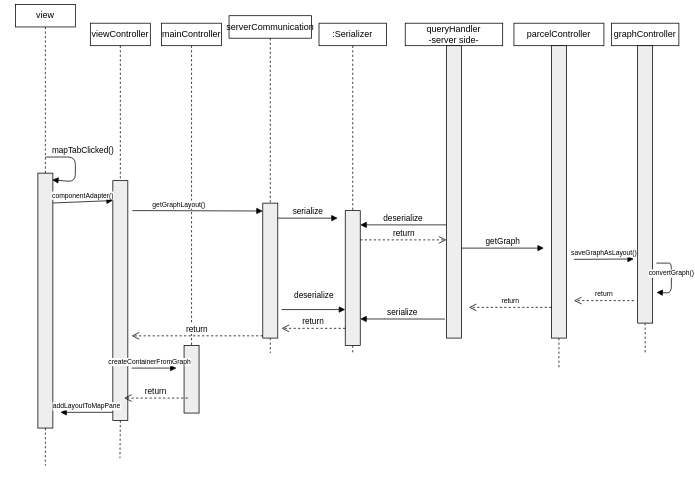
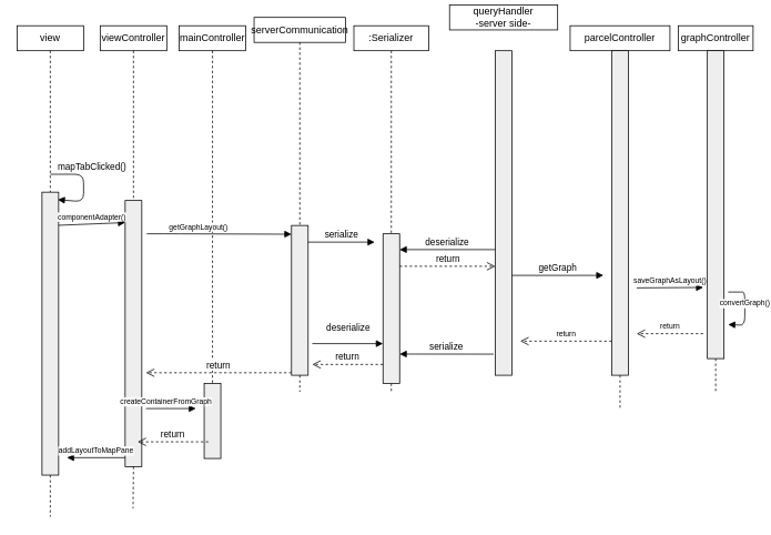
  <mxCell id="0" />
  <mxCell id="1" parent="0" />
  <mxCell id="2" value="parcelController" style="shape=rect;html=1;whiteSpace=wrap;align=center;" parent="1" vertex="1"><mxGeometry x="685" y="30" width="120" height="30" as="geometry" /></mxCell>
  <mxCell id="3" value="" style="edgeStyle=none;html=1;dashed=1;endArrow=none;align=center;verticalAlign=bottom;exitX=0.5;exitY=1;" parent="1" source="11" edge="1"><mxGeometry x="1" relative="1" as="geometry"><mxPoint x="745" y="490" as="targetPoint" /></mxGeometry></mxCell>
  <mxCell id="4" value=":Serializer" style="shape=rect;html=1;whiteSpace=wrap;align=center;" parent="1" vertex="1"><mxGeometry x="425" y="30" width="90" height="30" as="geometry" /></mxCell>
  <mxCell id="5" value="" style="edgeStyle=none;html=1;dashed=1;endArrow=none;align=center;verticalAlign=bottom;exitX=0.5;exitY=1;" parent="1" source="9" edge="1"><mxGeometry x="1" relative="1" as="geometry"><mxPoint x="470" y="470" as="targetPoint" /></mxGeometry></mxCell>
- <mxCell id="6" value="view" style="shape=rect;html=1;whiteSpace=wrap;align=center;" parent="1" vertex="1"><mxGeometry x="20" y="5" width="80" height="30" as="geometry" /></mxCell>
+ <mxCell id="6" value="view" style="shape=rect;html=1;whiteSpace=wrap;align=center;" parent="1" vertex="1"><mxGeometry x="20" y="30" width="80" height="30" as="geometry" /></mxCell>
  <mxCell id="7" value="" style="edgeStyle=none;html=1;dashed=1;endArrow=none;" parent="1" source="6" target="8" edge="1"><mxGeometry relative="1" as="geometry" /></mxCell>
  <mxCell id="8" value="" style="shape=rect;html=1;fillColor=#eeeeee;" parent="1" vertex="1"><mxGeometry x="50" y="230" width="20" height="340" as="geometry" /></mxCell>
  <mxCell id="9" value="" style="shape=rect;html=1;fillColor=#eeeeee;" parent="1" vertex="1"><mxGeometry x="460" y="280" width="20" height="180" as="geometry" /></mxCell>
  <mxCell id="10" value="" style="edgeStyle=none;html=1;dashed=1;endArrow=none;align=center;verticalAlign=bottom;exitX=0.5;exitY=1;" parent="1" source="4" target="9" edge="1"><mxGeometry x="1" relative="1" as="geometry"><mxPoint x="660" y="420" as="targetPoint" /><mxPoint x="660" y="60" as="sourcePoint" /></mxGeometry></mxCell>
  <mxCell id="11" value="" style="shape=rect;html=1;fillColor=#eeeeee;" parent="1" vertex="1"><mxGeometry x="735" y="60" width="20" height="390" as="geometry" /></mxCell>
  <mxCell id="12" value="" style="edgeStyle=none;html=1;dashed=1;endArrow=none;align=center;verticalAlign=bottom;exitX=0.5;exitY=1;" parent="1" source="2" target="11" edge="1"><mxGeometry x="1" relative="1" as="geometry"><mxPoint x="745" y="420" as="targetPoint" /><mxPoint x="745" y="60" as="sourcePoint" /></mxGeometry></mxCell>
  <mxCell id="13" value="mapTabClicked()" style="html=1;verticalAlign=bottom;endArrow=block;" parent="1" edge="1"><mxGeometry x="-0.229" y="10" width="80" relative="1" as="geometry"><mxPoint x="60" y="208.5" as="sourcePoint" /><mxPoint x="69" y="239" as="targetPoint" /><Array as="points"><mxPoint x="100" y="208.5" /><mxPoint x="100" y="241.5" /></Array><mxPoint as="offset" /></mxGeometry></mxCell>
  <mxCell id="14" value="viewController" style="shape=rect;html=1;whiteSpace=wrap;align=center;" parent="1" vertex="1"><mxGeometry x="120" y="30" width="80" height="30" as="geometry" /></mxCell>
  <mxCell id="15" value="" style="edgeStyle=none;html=1;dashed=1;endArrow=none;" parent="1" source="16" edge="1"><mxGeometry relative="1" as="geometry"><mxPoint x="160" y="500" as="targetPoint" /></mxGeometry></mxCell>
  <mxCell id="16" value="" style="shape=rect;html=1;fillColor=#eeeeee;" parent="1" vertex="1"><mxGeometry x="150" y="240" width="20" height="320" as="geometry" /></mxCell>
  <mxCell id="17" value="" style="edgeStyle=none;html=1;dashed=1;endArrow=none;" parent="1" source="14" target="16" edge="1"><mxGeometry relative="1" as="geometry"><mxPoint x="160" y="60" as="sourcePoint" /><mxPoint x="160" y="500" as="targetPoint" /></mxGeometry></mxCell>
  <mxCell id="18" value="" style="endArrow=none;dashed=1;html=1;fontSize=9;exitX=0.5;exitY=1;exitDx=0;exitDy=0;" parent="1" source="8" edge="1"><mxGeometry width="50" height="50" relative="1" as="geometry"><mxPoint x="155" y="460" as="sourcePoint" /><mxPoint x="60" y="620" as="targetPoint" /></mxGeometry></mxCell>
  <mxCell id="19" value="graphController" style="shape=rect;html=1;whiteSpace=wrap;align=center;" parent="1" vertex="1"><mxGeometry x="815" y="30" width="90" height="30" as="geometry" /></mxCell>
  <mxCell id="20" value="" style="edgeStyle=none;html=1;dashed=1;endArrow=none;align=center;verticalAlign=bottom;exitX=0.5;exitY=1;" parent="1" source="21" edge="1"><mxGeometry x="1" relative="1" as="geometry"><mxPoint x="860" y="470" as="targetPoint" /></mxGeometry></mxCell>
  <mxCell id="21" value="" style="shape=rect;html=1;fillColor=#eeeeee;" parent="1" vertex="1"><mxGeometry x="850" y="60" width="20" height="370" as="geometry" /></mxCell>
  <mxCell id="22" value="" style="edgeStyle=none;html=1;dashed=1;endArrow=none;align=center;verticalAlign=bottom;exitX=0.5;exitY=1;" parent="1" source="19" target="21" edge="1"><mxGeometry x="1" relative="1" as="geometry"><mxPoint x="860" y="420" as="targetPoint" /><mxPoint x="860" y="60" as="sourcePoint" /></mxGeometry></mxCell>
  <mxCell id="23" value="mainController" style="shape=rect;html=1;whiteSpace=wrap;align=center;" parent="1" vertex="1"><mxGeometry x="215" y="30" width="80" height="30" as="geometry" /></mxCell>
  <mxCell id="24" value="" style="edgeStyle=none;html=1;dashed=1;endArrow=none;" parent="1" source="25" edge="1"><mxGeometry relative="1" as="geometry"><mxPoint x="255" y="500" as="targetPoint" /></mxGeometry></mxCell>
  <mxCell id="25" value="" style="shape=rect;html=1;fillColor=#eeeeee;" parent="1" vertex="1"><mxGeometry x="245" y="460" width="20" height="90" as="geometry" /></mxCell>
  <mxCell id="26" value="" style="edgeStyle=none;html=1;dashed=1;endArrow=none;" parent="1" source="23" target="25" edge="1"><mxGeometry relative="1" as="geometry"><mxPoint x="255" y="60" as="sourcePoint" /><mxPoint x="255" y="500" as="targetPoint" /></mxGeometry></mxCell>
  <mxCell id="27" value="componentAdapter()" style="html=1;verticalAlign=bottom;endArrow=block;fontSize=9;entryX=0;entryY=0.083;entryDx=0;entryDy=0;entryPerimeter=0;exitX=1;exitY=0.117;exitDx=0;exitDy=0;exitPerimeter=0;" parent="1" source="8" target="16" edge="1"><mxGeometry width="80" relative="1" as="geometry"><mxPoint x="75" y="259" as="sourcePoint" /><mxPoint x="505" y="280" as="targetPoint" /></mxGeometry></mxCell>
  <mxCell id="28" value="createContainerFromGraph" style="html=1;verticalAlign=bottom;endArrow=block;fontSize=9;" parent="1" edge="1"><mxGeometry x="-0.2" width="80" relative="1" as="geometry"><mxPoint x="175" y="490" as="sourcePoint" /><mxPoint x="235" y="490" as="targetPoint" /><Array as="points" /><mxPoint as="offset" /></mxGeometry></mxCell>
  <mxCell id="29" value="getGraphLayout()" style="html=1;verticalAlign=bottom;endArrow=block;fontSize=9;" parent="1" edge="1"><mxGeometry x="-0.286" width="80" relative="1" as="geometry"><mxPoint x="176" y="280" as="sourcePoint" /><mxPoint x="350" y="280.5" as="targetPoint" /><Array as="points"><mxPoint x="206" y="280" /></Array><mxPoint as="offset" /></mxGeometry></mxCell>
  <mxCell id="30" value="saveGraphAsLayout()" style="html=1;verticalAlign=bottom;endArrow=block;fontSize=9;" parent="1" edge="1"><mxGeometry width="80" relative="1" as="geometry"><mxPoint x="765" y="345" as="sourcePoint" /><mxPoint x="845" y="344.5" as="targetPoint" /><mxPoint as="offset" /></mxGeometry></mxCell>
  <mxCell id="31" value="convertGraph()" style="html=1;verticalAlign=bottom;endArrow=block;fontSize=9;" parent="1" edge="1"><mxGeometry x="0.05" width="80" relative="1" as="geometry"><mxPoint x="875" y="350" as="sourcePoint" /><mxPoint x="875" y="389" as="targetPoint" /><Array as="points"><mxPoint x="885" y="350" /><mxPoint x="895" y="350" /><mxPoint x="895" y="390" /></Array><mxPoint as="offset" /></mxGeometry></mxCell>
  <mxCell id="32" value="return" style="html=1;verticalAlign=bottom;endArrow=open;dashed=1;endSize=8;fontSize=9;" parent="1" edge="1"><mxGeometry relative="1" as="geometry"><mxPoint x="845" y="400" as="sourcePoint" /><mxPoint x="765" y="400" as="targetPoint" /></mxGeometry></mxCell>
  <mxCell id="33" value="addLayoutToMapPane" style="html=1;verticalAlign=bottom;endArrow=block;fontSize=9;" parent="1" edge="1"><mxGeometry width="80" relative="1" as="geometry"><mxPoint x="150" y="549" as="sourcePoint" /><mxPoint x="80" y="549" as="targetPoint" /></mxGeometry></mxCell>
  <mxCell id="34" value="serverCommunication" style="shape=rect;html=1;whiteSpace=wrap;align=center;" vertex="1" parent="1"><mxGeometry x="305" y="20" width="110" height="30" as="geometry" /></mxCell>
  <mxCell id="35" value="" style="edgeStyle=none;html=1;dashed=1;endArrow=none;align=center;verticalAlign=bottom;exitX=0.5;exitY=1;" edge="1" parent="1" source="36"><mxGeometry x="1" relative="1" as="geometry"><mxPoint x="360" y="470" as="targetPoint" /><Array as="points"><mxPoint x="360" y="370" /></Array></mxGeometry></mxCell>
  <mxCell id="36" value="" style="shape=rect;html=1;fillColor=#eeeeee;" vertex="1" parent="1"><mxGeometry x="350" y="270" width="20" height="180" as="geometry" /></mxCell>
  <mxCell id="37" value="" style="edgeStyle=none;html=1;dashed=1;endArrow=none;align=center;verticalAlign=bottom;exitX=0.5;exitY=1;" edge="1" parent="1" source="34" target="36"><mxGeometry x="1" relative="1" as="geometry"><mxPoint x="550" y="420" as="targetPoint" /><mxPoint x="550" y="60" as="sourcePoint" /></mxGeometry></mxCell>
  <mxCell id="38" value="serialize" style="html=1;verticalAlign=bottom;endArrow=block;" edge="1" parent="1"><mxGeometry width="80" relative="1" as="geometry"><mxPoint x="370" y="290" as="sourcePoint" /><mxPoint x="450" y="290" as="targetPoint" /></mxGeometry></mxCell>
- <mxCell id="39" value="queryHandler&lt;br&gt;-server side-" style="shape=rect;html=1;whiteSpace=wrap;align=center;" vertex="1" parent="1"><mxGeometry x="540" y="30" width="130" height="30" as="geometry" /></mxCell>
+ <mxCell id="39" value="queryHandler&lt;br&gt;-server side-" style="shape=rect;html=1;whiteSpace=wrap;align=center;" vertex="1" parent="1"><mxGeometry x="540" y="5" width="130" height="30" as="geometry" /></mxCell>
  <mxCell id="40" value="" style="shape=rect;html=1;fillColor=#eeeeee;" vertex="1" parent="1"><mxGeometry x="595" y="60" width="20" height="390" as="geometry" /></mxCell>
  <mxCell id="41" value="deserialize" style="html=1;verticalAlign=bottom;endArrow=block;" edge="1" parent="1"><mxGeometry width="80" relative="1" as="geometry"><mxPoint x="595" y="299" as="sourcePoint" /><mxPoint x="480" y="299" as="targetPoint" /></mxGeometry></mxCell>
  <mxCell id="42" value="return" style="html=1;verticalAlign=bottom;endArrow=open;dashed=1;endSize=8;" edge="1" parent="1"><mxGeometry relative="1" as="geometry"><mxPoint x="480" y="319" as="sourcePoint" /><mxPoint x="595" y="319" as="targetPoint" /></mxGeometry></mxCell>
  <mxCell id="43" value="serialize" style="html=1;verticalAlign=bottom;endArrow=block;exitX=-0.1;exitY=0.555;exitDx=0;exitDy=0;exitPerimeter=0;" edge="1" parent="1"><mxGeometry width="80" relative="1" as="geometry"><mxPoint x="593" y="424.6" as="sourcePoint" /><mxPoint x="480" y="424.5" as="targetPoint" /></mxGeometry></mxCell>
  <mxCell id="44" value="getGraph" style="html=1;verticalAlign=bottom;endArrow=block;" edge="1" parent="1"><mxGeometry width="80" relative="1" as="geometry"><mxPoint x="615" y="330" as="sourcePoint" /><mxPoint x="725" y="330" as="targetPoint" /></mxGeometry></mxCell>
  <mxCell id="45" value="return" style="html=1;verticalAlign=bottom;endArrow=open;dashed=1;endSize=8;fontSize=9;" edge="1" parent="1"><mxGeometry relative="1" as="geometry"><mxPoint x="735" y="409" as="sourcePoint" /><mxPoint x="625" y="409" as="targetPoint" /></mxGeometry></mxCell>
  <mxCell id="46" value="return" style="html=1;verticalAlign=bottom;endArrow=open;dashed=1;endSize=8;" edge="1" parent="1"><mxGeometry relative="1" as="geometry"><mxPoint x="460" y="437" as="sourcePoint" /><mxPoint x="375" y="437" as="targetPoint" /></mxGeometry></mxCell>
  <mxCell id="47" value="deserialize" style="html=1;verticalAlign=bottom;endArrow=block;" edge="1" parent="1"><mxGeometry y="10" width="80" relative="1" as="geometry"><mxPoint x="375" y="412" as="sourcePoint" /><mxPoint x="460" y="412" as="targetPoint" /><mxPoint as="offset" /></mxGeometry></mxCell>
  <mxCell id="48" value="return" style="html=1;verticalAlign=bottom;endArrow=open;dashed=1;endSize=8;" edge="1" parent="1"><mxGeometry relative="1" as="geometry"><mxPoint x="350" y="447" as="sourcePoint" /><mxPoint x="175" y="447" as="targetPoint" /></mxGeometry></mxCell>
  <mxCell id="49" value="" style="endArrow=none;dashed=1;html=1;fontSize=9;exitX=0.5;exitY=1;exitDx=0;exitDy=0;" edge="1" parent="1" source="16"><mxGeometry width="50" height="50" relative="1" as="geometry"><mxPoint x="159.5" y="550" as="sourcePoint" /><mxPoint x="159.5" y="610" as="targetPoint" /></mxGeometry></mxCell>
  <mxCell id="50" value="return" style="html=1;verticalAlign=bottom;endArrow=open;dashed=1;endSize=8;" edge="1" parent="1"><mxGeometry relative="1" as="geometry"><mxPoint x="250" y="530" as="sourcePoint" /><mxPoint x="165" y="530" as="targetPoint" /></mxGeometry></mxCell>
